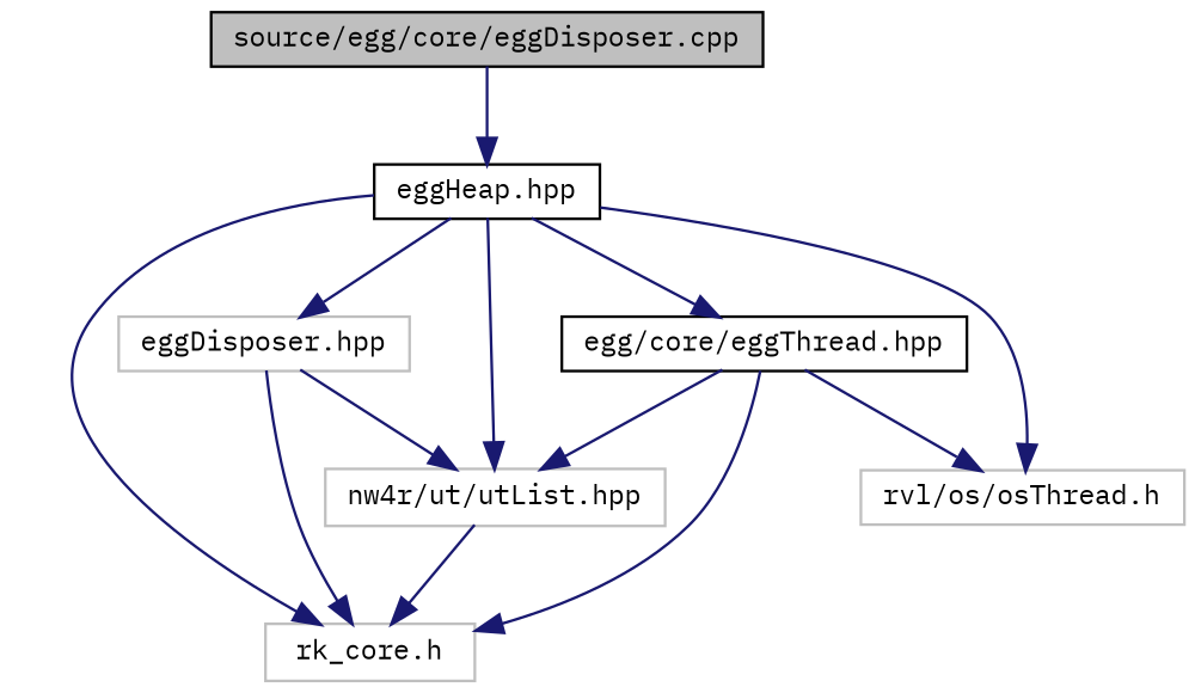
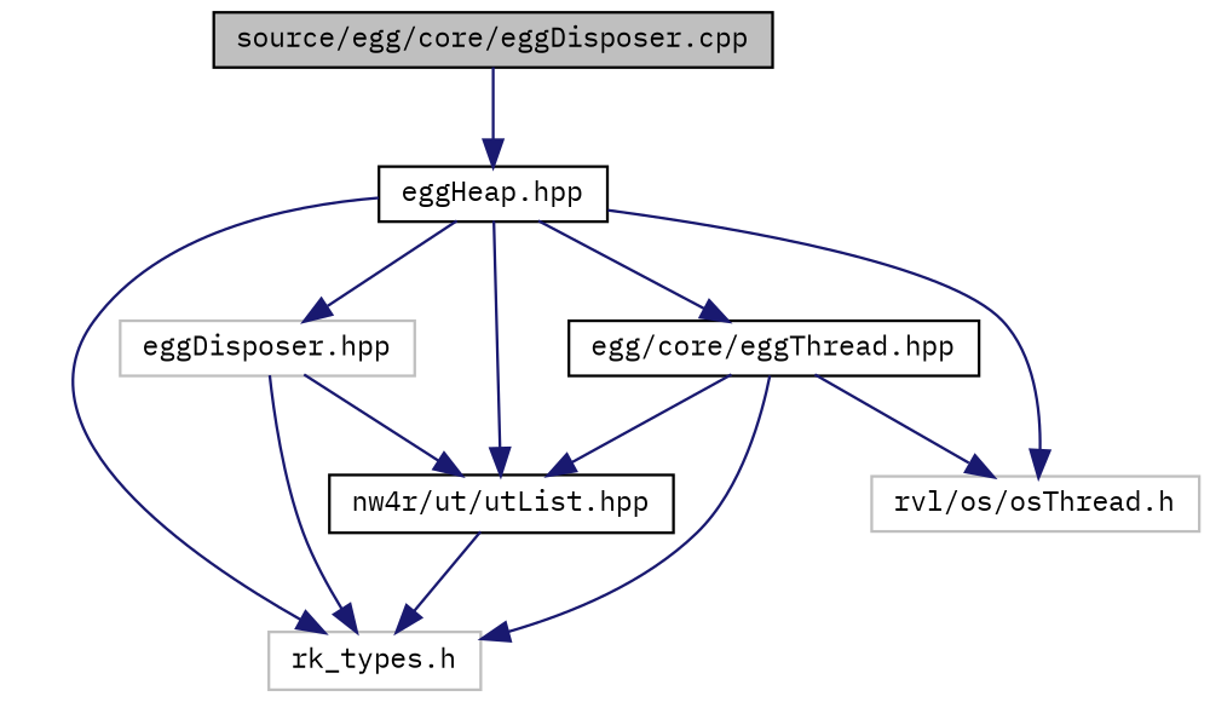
  digraph {
    fontname="IBM Plex Mono"
    node [color=black fillcolor=white fontname="IBM Plex Mono" fontsize=10 shape=record style=filled]
    edge [color=midnightblue fontname="IBM Plex Mono" fontsize=10 labelfontname=FreeMono labelfontsize=10 style=solid]
    n1 [fillcolor=grey75 fontcolor=black height=0.2 label="source/egg/core/eggDisposer.cpp" width=0.4]
    n2 [height=0.2 label="eggHeap.hpp" width=0.4]
    n3 [color=grey75 height=0.2 label="eggDisposer.hpp" width=0.4]
-   n4 [color=grey75 height=0.2 label="nw4r/ut/utList.hpp" width=0.4]
-   n5 [color=grey75 height=0.2 label="rk_core.h" width=0.4]
+   n4 [height=0.2 label="nw4r/ut/utList.hpp" width=0.4]
+   n5 [color=grey75 height=0.2 label="rk_types.h" width=0.4]
    n6 [color=grey75 height=0.2 label="rvl/os/osThread.h" width=0.4]
    n7 [height=0.2 label="egg/core/eggThread.hpp" width=0.4]
    n1 -> n2
    n2 -> n3
    n2 -> n4
    n2 -> n5
    n2 -> n6
    n2 -> n7
    n3 -> n4
    n3 -> n5
    n4 -> n5
    n7 -> n4
    n7 -> n5
    n7 -> n6
  }
